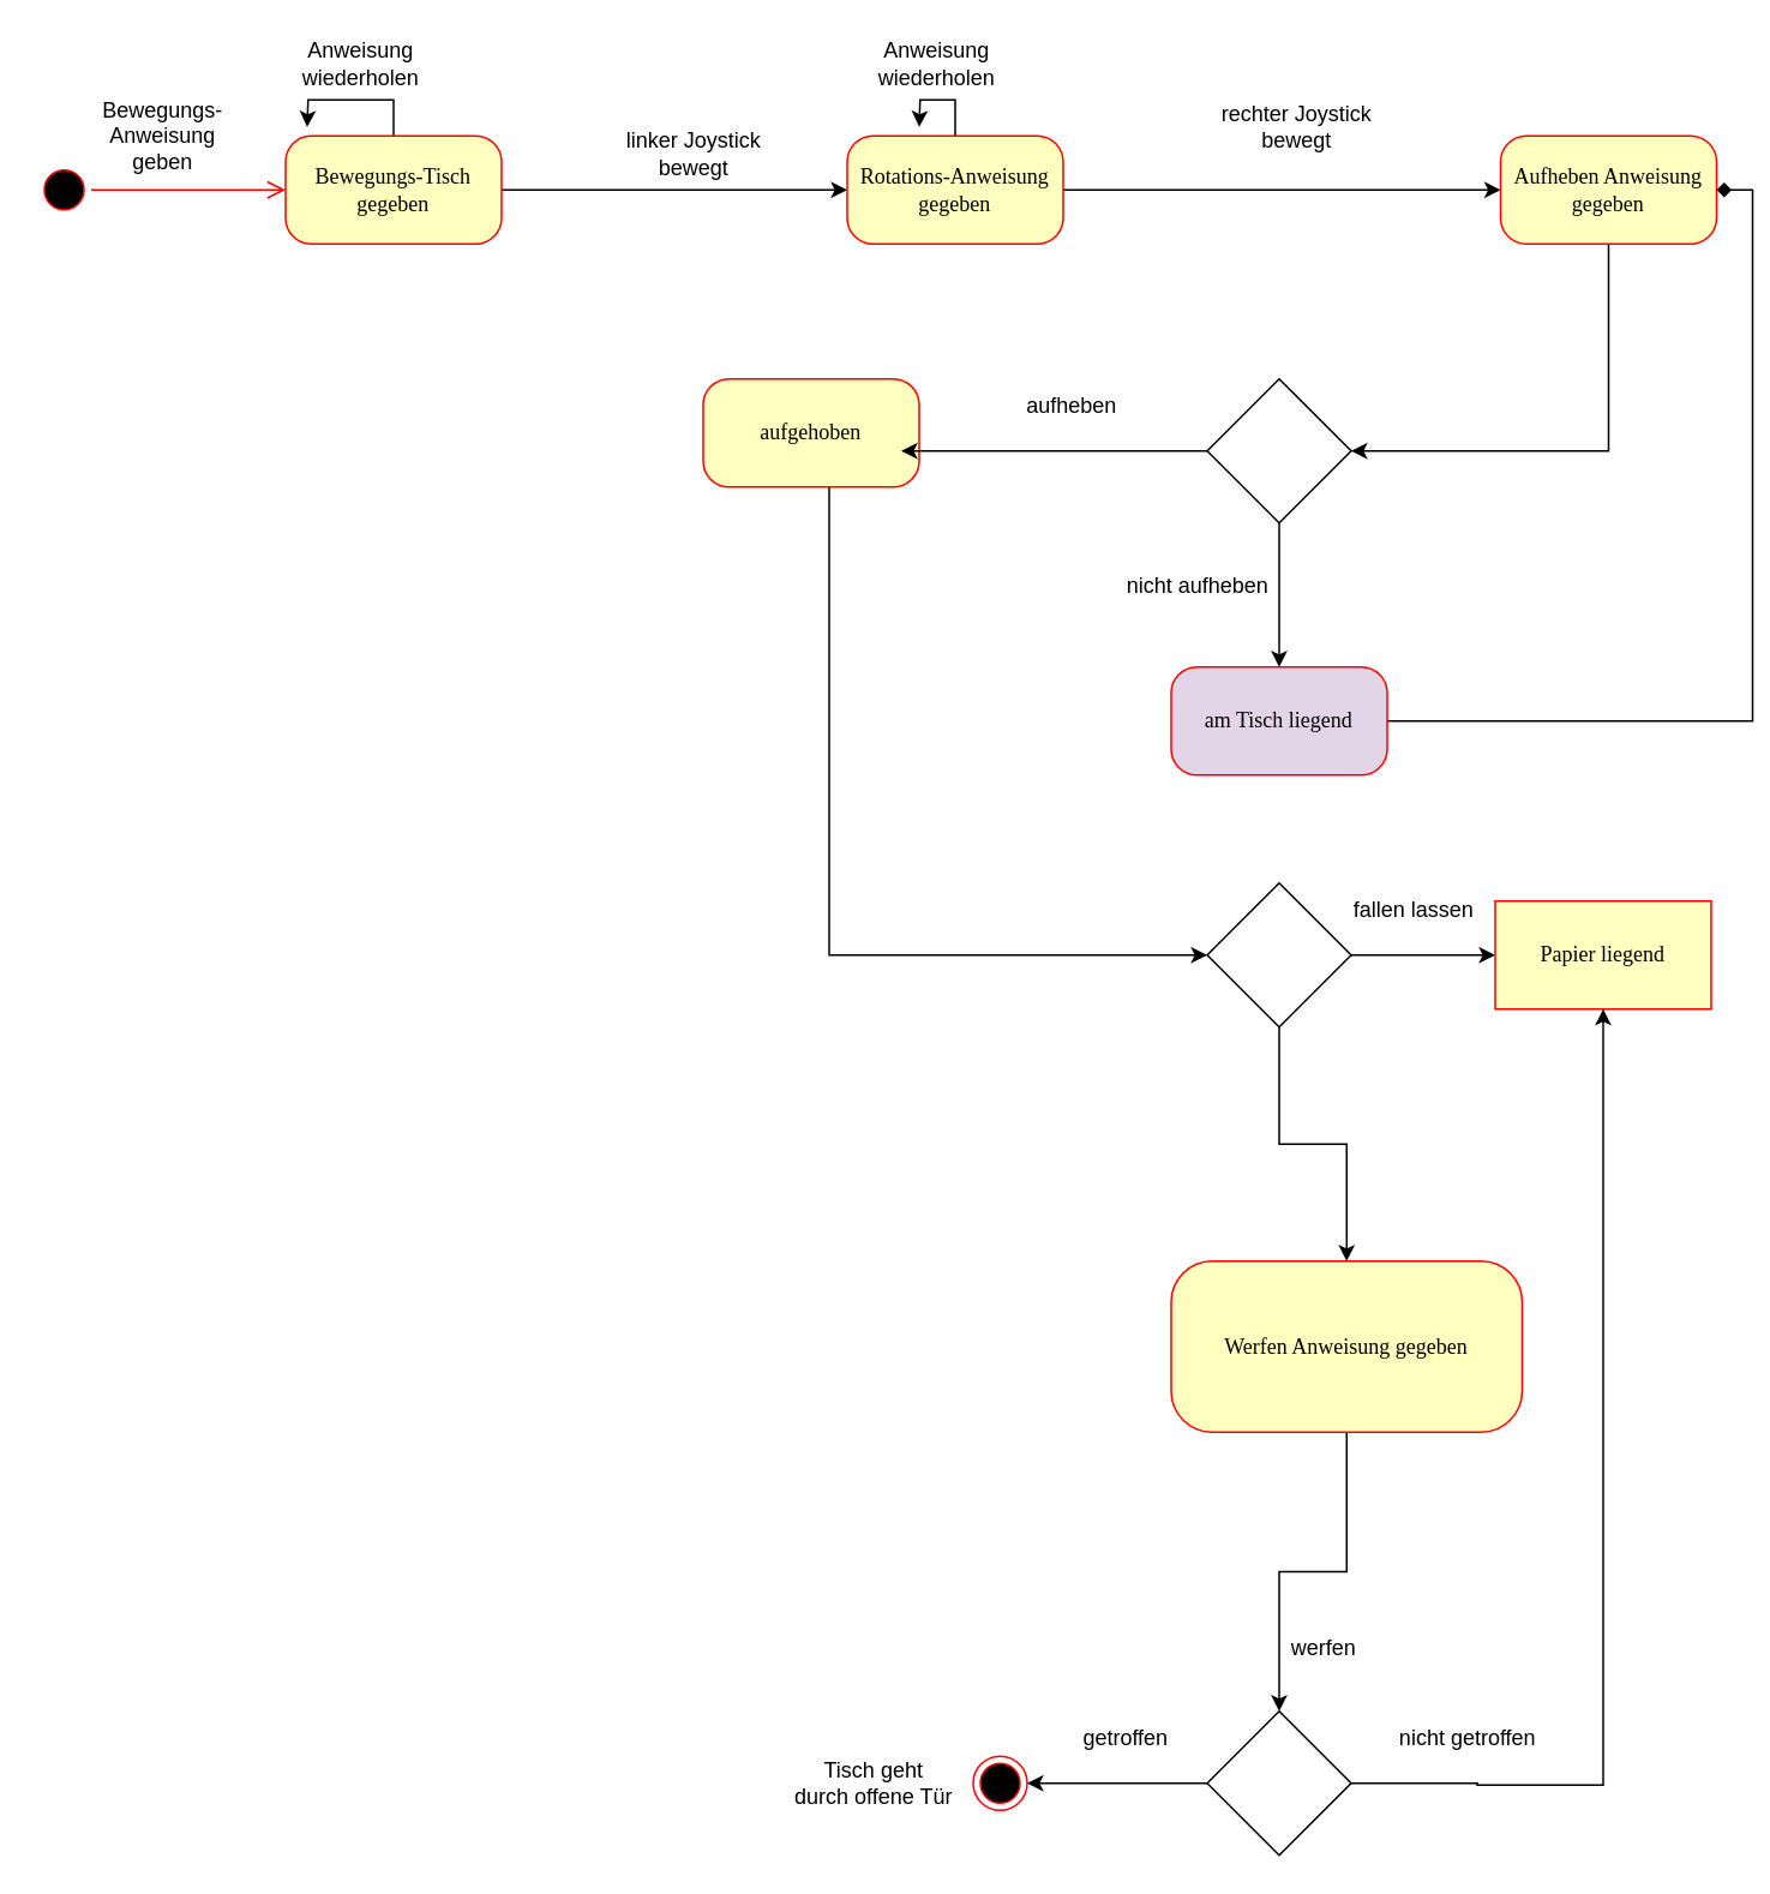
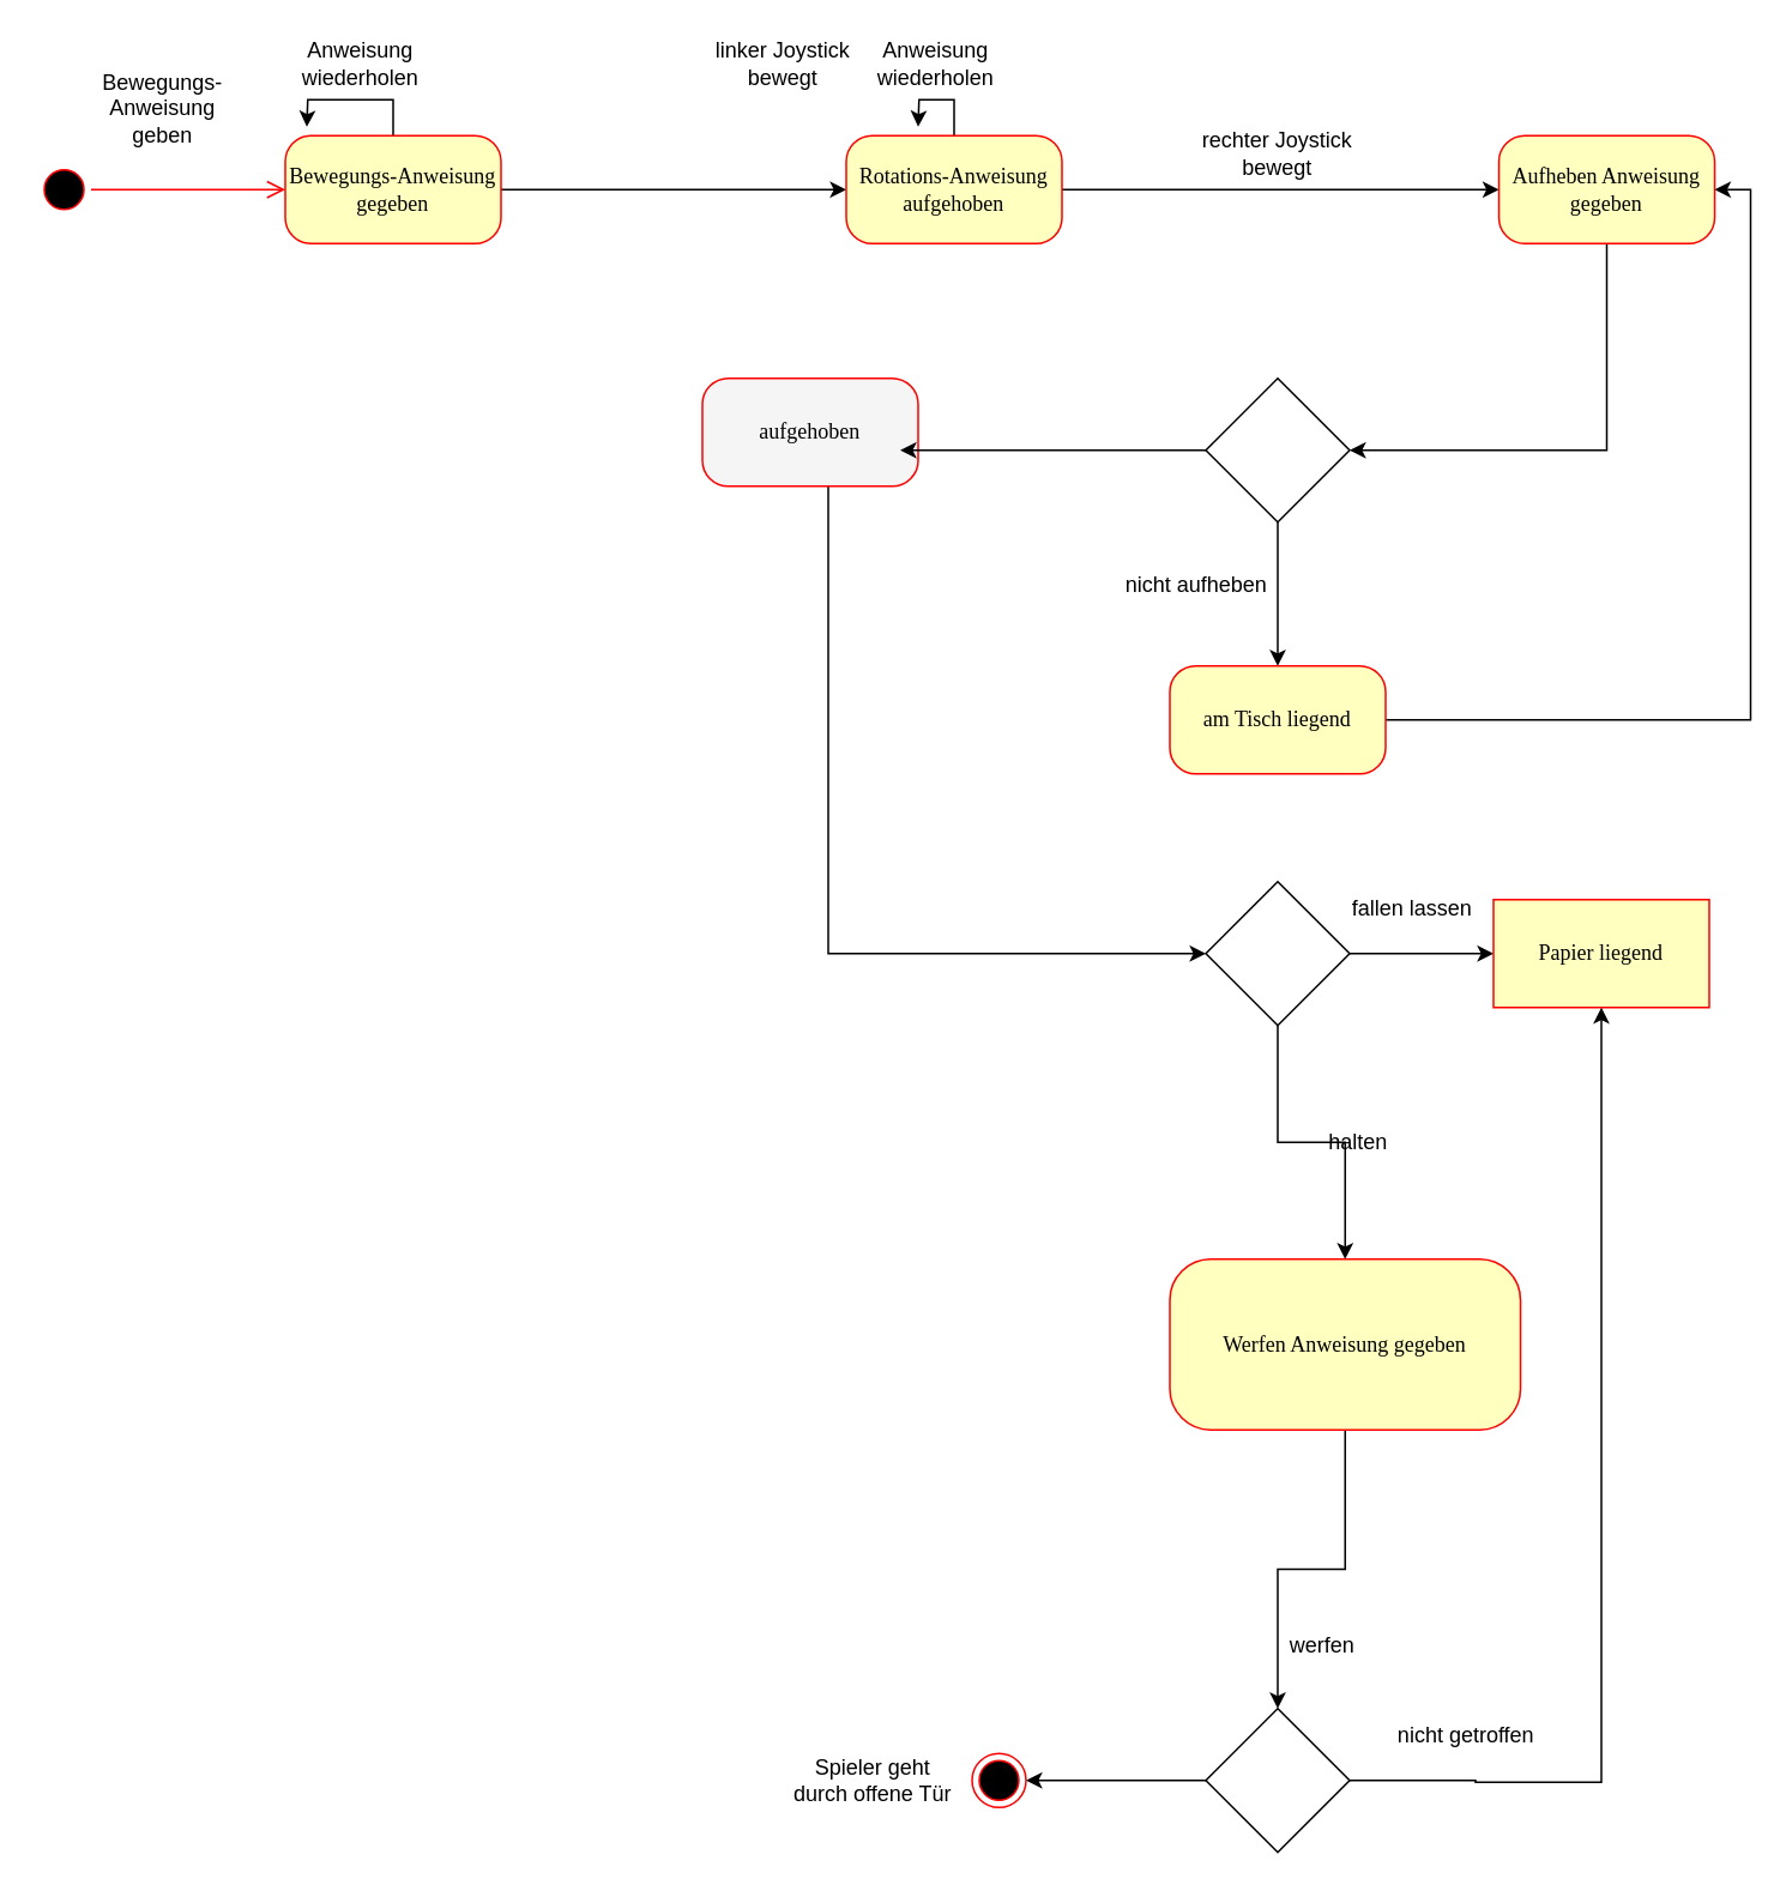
  <mxCell id="0" />
  <mxCell id="1" parent="0" />
  <mxCell id="2" value="" style="ellipse;html=1;shape=startState;fillColor=#000000;strokeColor=#ff0000;rounded=1;shadow=0;comic=0;labelBackgroundColor=none;fontFamily=Verdana;fontSize=12;fontColor=#000000;align=center;direction=south;" vertex="1" parent="1"><mxGeometry x="20" y="90" width="30" height="30" as="geometry" /></mxCell>
  <mxCell id="3" style="edgeStyle=orthogonalEdgeStyle;rounded=0;orthogonalLoop=1;jettySize=auto;html=1;exitX=1;exitY=0.5;exitDx=0;exitDy=0;entryX=0;entryY=0.5;entryDx=0;entryDy=0;" edge="1" parent="1" source="5" target="14"><mxGeometry relative="1" as="geometry"><mxPoint x="390" y="105" as="targetPoint" /></mxGeometry></mxCell>
  <mxCell id="4" style="edgeStyle=orthogonalEdgeStyle;rounded=0;orthogonalLoop=1;jettySize=auto;html=1;" edge="1" parent="1" source="5"><mxGeometry relative="1" as="geometry"><mxPoint x="170" y="70" as="targetPoint" /></mxGeometry></mxCell>
- <mxCell id="5" value="Bewegungs-Tisch gegeben" style="rounded=1;whiteSpace=wrap;html=1;arcSize=24;fillColor=#ffffc0;strokeColor=#ff0000;shadow=0;comic=0;labelBackgroundColor=none;fontFamily=Verdana;fontSize=12;fontColor=#000000;align=center;" vertex="1" parent="1"><mxGeometry x="158" y="75" width="120" height="60" as="geometry" /></mxCell>
+ <mxCell id="5" value="Bewegungs-Anweisung gegeben" style="rounded=1;whiteSpace=wrap;html=1;arcSize=24;fillColor=#ffffc0;strokeColor=#ff0000;shadow=0;comic=0;labelBackgroundColor=none;fontFamily=Verdana;fontSize=12;fontColor=#000000;align=center;" vertex="1" parent="1"><mxGeometry x="158" y="75" width="120" height="60" as="geometry" /></mxCell>
  <mxCell id="6" value="" style="edgeStyle=orthogonalEdgeStyle;html=1;verticalAlign=bottom;endArrow=open;endSize=8;strokeColor=#ff0000;rounded=0;exitX=0.5;exitY=0;exitDx=0;exitDy=0;entryX=0;entryY=0.5;entryDx=0;entryDy=0;" edge="1" parent="1" source="2" target="5"><mxGeometry relative="1" as="geometry"><mxPoint x="500" y="170" as="targetPoint" /><mxPoint x="240" y="190" as="sourcePoint" /></mxGeometry></mxCell>
- <mxCell id="7" value="linker Joystick bewegt" style="text;html=1;align=center;verticalAlign=middle;whiteSpace=wrap;rounded=0;" vertex="1" parent="1"><mxGeometry x="340" y="70" width="90" height="30" as="geometry" /></mxCell>
- <mxCell id="8" value="rechter Joystick bewegt" style="text;html=1;align=center;verticalAlign=middle;whiteSpace=wrap;rounded=0;" vertex="1" parent="1"><mxGeometry x="675" y="55" width="90" height="30" as="geometry" /></mxCell>
- <mxCell id="9" value="Tisch geht durch offene Tür" style="text;html=1;align=center;verticalAlign=middle;whiteSpace=wrap;rounded=0;" vertex="1" parent="1"><mxGeometry x="440" y="975" width="90" height="30" as="geometry" /></mxCell>
+ <mxCell id="7" value="linker Joystick bewegt" style="text;html=1;align=center;verticalAlign=middle;whiteSpace=wrap;rounded=0;" vertex="1" parent="1"><mxGeometry x="390" y="20" width="90" height="30" as="geometry" /></mxCell>
+ <mxCell id="8" value="rechter Joystick bewegt" style="text;html=1;align=center;verticalAlign=middle;whiteSpace=wrap;rounded=0;" vertex="1" parent="1"><mxGeometry x="665" y="70" width="90" height="30" as="geometry" /></mxCell>
+ <mxCell id="9" value="Spieler geht durch offene Tür" style="text;html=1;align=center;verticalAlign=middle;whiteSpace=wrap;rounded=0;" vertex="1" parent="1"><mxGeometry x="440" y="975" width="90" height="30" as="geometry" /></mxCell>
  <mxCell id="10" value="Anweisung wiederholen" style="text;html=1;align=center;verticalAlign=middle;whiteSpace=wrap;rounded=0;" vertex="1" parent="1"><mxGeometry x="170" y="20" width="60" height="30" as="geometry" /></mxCell>
  <mxCell id="11" value="a" style="ellipse;html=1;shape=endState;fillColor=#000000;strokeColor=#ff0000;" vertex="1" parent="1"><mxGeometry x="540" y="975" width="30" height="30" as="geometry" /></mxCell>
  <mxCell id="12" style="edgeStyle=orthogonalEdgeStyle;rounded=0;orthogonalLoop=1;jettySize=auto;html=1;entryX=0;entryY=0.5;entryDx=0;entryDy=0;" edge="1" parent="1" source="14"><mxGeometry relative="1" as="geometry"><mxPoint x="833" y="105" as="targetPoint" /></mxGeometry></mxCell>
  <mxCell id="13" style="edgeStyle=orthogonalEdgeStyle;rounded=0;orthogonalLoop=1;jettySize=auto;html=1;" edge="1" parent="1" source="14"><mxGeometry relative="1" as="geometry"><mxPoint x="510" y="70" as="targetPoint" /></mxGeometry></mxCell>
- <mxCell id="14" value="Rotations-Anweisung gegeben" style="rounded=1;whiteSpace=wrap;html=1;arcSize=24;fillColor=#ffffc0;strokeColor=#ff0000;shadow=0;comic=0;labelBackgroundColor=none;fontFamily=Verdana;fontSize=12;fontColor=#000000;align=center;" vertex="1" parent="1"><mxGeometry x="470" y="75" width="120" height="60" as="geometry" /></mxCell>
+ <mxCell id="14" value="Rotations-Anweisung aufgehoben" style="rounded=1;whiteSpace=wrap;html=1;arcSize=24;fillColor=#ffffc0;strokeColor=#ff0000;shadow=0;comic=0;labelBackgroundColor=none;fontFamily=Verdana;fontSize=12;fontColor=#000000;align=center;" vertex="1" parent="1"><mxGeometry x="470" y="75" width="120" height="60" as="geometry" /></mxCell>
  <mxCell id="15" value="Anweisung wiederholen" style="text;html=1;align=center;verticalAlign=middle;whiteSpace=wrap;rounded=0;" vertex="1" parent="1"><mxGeometry x="490" y="20" width="60" height="30" as="geometry" /></mxCell>
- <mxCell id="16" value="Bewegungs-Anweisung geben" style="text;html=1;align=center;verticalAlign=middle;whiteSpace=wrap;rounded=0;" vertex="1" parent="1"><mxGeometry x="60" y="60" width="60" height="30" as="geometry" /></mxCell>
+ <mxCell id="16" value="Bewegungs-Anweisung geben" style="text;html=1;align=center;verticalAlign=middle;whiteSpace=wrap;rounded=0;" vertex="1" parent="1"><mxGeometry x="60" y="45" width="60" height="30" as="geometry" /></mxCell>
  <mxCell id="17" style="edgeStyle=orthogonalEdgeStyle;rounded=0;orthogonalLoop=1;jettySize=auto;html=1;entryX=1;entryY=0.5;entryDx=0;entryDy=0;" edge="1" parent="1" source="18" target="20"><mxGeometry relative="1" as="geometry"><mxPoint x="893" y="250" as="targetPoint" /><Array as="points"><mxPoint x="893" y="250" /></Array></mxGeometry></mxCell>
  <mxCell id="18" value="Aufheben Anweisung gegeben" style="rounded=1;whiteSpace=wrap;html=1;arcSize=24;fillColor=#ffffc0;strokeColor=#ff0000;shadow=0;comic=0;labelBackgroundColor=none;fontFamily=Verdana;fontSize=12;fontColor=#000000;align=center;" vertex="1" parent="1"><mxGeometry x="833" y="75" width="120" height="60" as="geometry" /></mxCell>
  <mxCell id="19" style="edgeStyle=orthogonalEdgeStyle;rounded=0;orthogonalLoop=1;jettySize=auto;html=1;entryX=0.5;entryY=0;entryDx=0;entryDy=0;" edge="1" parent="1" source="20" target="25"><mxGeometry relative="1" as="geometry" /></mxCell>
  <mxCell id="20" value="" style="rhombus;whiteSpace=wrap;html=1;" vertex="1" parent="1"><mxGeometry x="670" y="210" width="80" height="80" as="geometry" /></mxCell>
  <mxCell id="21" style="edgeStyle=orthogonalEdgeStyle;rounded=0;orthogonalLoop=1;jettySize=auto;html=1;entryX=0;entryY=0.5;entryDx=0;entryDy=0;" edge="1" parent="1" source="22" target="30"><mxGeometry relative="1" as="geometry"><mxPoint x="450" y="530" as="targetPoint" /><Array as="points"><mxPoint x="460" y="530" /></Array></mxGeometry></mxCell>
- <mxCell id="22" value="aufgehoben" style="rounded=1;whiteSpace=wrap;html=1;arcSize=24;fillColor=#ffffc0;strokeColor=#ff0000;shadow=0;comic=0;labelBackgroundColor=none;fontFamily=Verdana;fontSize=12;fontColor=#000000;align=center;" vertex="1" parent="1"><mxGeometry x="390" y="210" width="120" height="60" as="geometry" /></mxCell>
+ <mxCell id="22" value="aufgehoben" style="rounded=1;whiteSpace=wrap;html=1;arcSize=24;fillColor=#f5f5f5;strokeColor=#ff0000;shadow=0;comic=0;labelBackgroundColor=none;fontFamily=Verdana;fontSize=12;fontColor=#000000;align=center;" vertex="1" parent="1"><mxGeometry x="390" y="210" width="120" height="60" as="geometry" /></mxCell>
  <mxCell id="23" style="edgeStyle=orthogonalEdgeStyle;rounded=0;orthogonalLoop=1;jettySize=auto;html=1;entryX=0.917;entryY=0.667;entryDx=0;entryDy=0;entryPerimeter=0;" edge="1" parent="1" source="20" target="22"><mxGeometry relative="1" as="geometry" /></mxCell>
- <mxCell id="24" style="edgeStyle=orthogonalEdgeStyle;rounded=0;orthogonalLoop=1;jettySize=auto;html=1;entryX=1;entryY=0.5;entryDx=0;entryDy=0;endArrow=diamond;" edge="1" parent="1" source="25" target="18"><mxGeometry relative="1" as="geometry"><mxPoint x="1020" y="110" as="targetPoint" /></mxGeometry></mxCell>
- <mxCell id="25" value="am Tisch liegend" style="rounded=1;whiteSpace=wrap;html=1;arcSize=24;fillColor=#e1d5e7;strokeColor=#ff0000;shadow=0;comic=0;labelBackgroundColor=none;fontFamily=Verdana;fontSize=12;fontColor=#000000;align=center;" vertex="1" parent="1"><mxGeometry x="650" y="370" width="120" height="60" as="geometry" /></mxCell>
- <mxCell id="26" value="aufheben" style="text;html=1;align=center;verticalAlign=middle;whiteSpace=wrap;rounded=0;" vertex="1" parent="1"><mxGeometry x="550" y="210" width="90" height="30" as="geometry" /></mxCell>
+ <mxCell id="24" style="edgeStyle=orthogonalEdgeStyle;rounded=0;orthogonalLoop=1;jettySize=auto;html=1;entryX=1;entryY=0.5;entryDx=0;entryDy=0;" edge="1" parent="1" source="25" target="18"><mxGeometry relative="1" as="geometry"><mxPoint x="1020" y="110" as="targetPoint" /></mxGeometry></mxCell>
+ <mxCell id="25" value="am Tisch liegend" style="rounded=1;whiteSpace=wrap;html=1;arcSize=24;fillColor=#ffffc0;strokeColor=#ff0000;shadow=0;comic=0;labelBackgroundColor=none;fontFamily=Verdana;fontSize=12;fontColor=#000000;align=center;" vertex="1" parent="1"><mxGeometry x="650" y="370" width="120" height="60" as="geometry" /></mxCell>
  <mxCell id="27" value="nicht aufheben" style="text;html=1;align=center;verticalAlign=middle;whiteSpace=wrap;rounded=0;" vertex="1" parent="1"><mxGeometry x="620" y="310" width="90" height="30" as="geometry" /></mxCell>
  <mxCell id="28" style="edgeStyle=orthogonalEdgeStyle;rounded=0;orthogonalLoop=1;jettySize=auto;html=1;entryX=0.5;entryY=0;entryDx=0;entryDy=0;" edge="1" parent="1" source="30" target="35"><mxGeometry relative="1" as="geometry"><mxPoint x="710" y="640" as="targetPoint" /></mxGeometry></mxCell>
  <mxCell id="29" style="edgeStyle=orthogonalEdgeStyle;rounded=0;orthogonalLoop=1;jettySize=auto;html=1;entryX=0;entryY=0.5;entryDx=0;entryDy=0;" edge="1" parent="1" source="30" target="31"><mxGeometry relative="1" as="geometry" /></mxCell>
  <mxCell id="30" value="" style="rhombus;whiteSpace=wrap;html=1;" vertex="1" parent="1"><mxGeometry x="670" y="490" width="80" height="80" as="geometry" /></mxCell>
  <mxCell id="31" value="Papier liegend" style="whiteSpace=wrap;html=1;arcSize=24;fillColor=#ffffc0;strokeColor=#ff0000;shadow=0;comic=0;labelBackgroundColor=none;fontFamily=Verdana;fontSize=12;fontColor=#000000;align=center;rounded=0;" vertex="1" parent="1"><mxGeometry x="830" y="500" width="120" height="60" as="geometry" /></mxCell>
  <mxCell id="32" value="fallen lassen" style="text;html=1;align=center;verticalAlign=middle;whiteSpace=wrap;rounded=0;" vertex="1" parent="1"><mxGeometry x="740" y="490" width="90" height="30" as="geometry" /></mxCell>
+ <mxCell id="33" value="halten" style="text;html=1;align=center;verticalAlign=middle;whiteSpace=wrap;rounded=0;" vertex="1" parent="1"><mxGeometry x="710" y="620" width="90" height="30" as="geometry" /></mxCell>
  <mxCell id="34" style="edgeStyle=orthogonalEdgeStyle;rounded=0;orthogonalLoop=1;jettySize=auto;html=1;" edge="1" parent="1" source="35" target="38"><mxGeometry relative="1" as="geometry" /></mxCell>
  <mxCell id="35" value="Werfen Anweisung gegeben" style="rounded=1;whiteSpace=wrap;html=1;arcSize=24;fillColor=#ffffc0;strokeColor=#ff0000;shadow=0;comic=0;labelBackgroundColor=none;fontFamily=Verdana;fontSize=12;fontColor=#000000;align=center;" vertex="1" parent="1"><mxGeometry x="650" y="700" width="195" height="95" as="geometry" /></mxCell>
  <mxCell id="36" style="edgeStyle=orthogonalEdgeStyle;rounded=0;orthogonalLoop=1;jettySize=auto;html=1;" edge="1" parent="1" source="38" target="31"><mxGeometry relative="1" as="geometry"><mxPoint x="890" y="990" as="targetPoint" /><Array as="points"><mxPoint x="820" y="990" /><mxPoint x="820" y="991" /><mxPoint x="890" y="991" /></Array></mxGeometry></mxCell>
  <mxCell id="37" style="edgeStyle=orthogonalEdgeStyle;rounded=0;orthogonalLoop=1;jettySize=auto;html=1;entryX=1;entryY=0.5;entryDx=0;entryDy=0;" edge="1" parent="1" source="38" target="11"><mxGeometry relative="1" as="geometry"><mxPoint x="560" y="990" as="targetPoint" /></mxGeometry></mxCell>
  <mxCell id="38" value="" style="rhombus;whiteSpace=wrap;html=1;" vertex="1" parent="1"><mxGeometry x="670" y="950" width="80" height="80" as="geometry" /></mxCell>
  <mxCell id="39" value="nicht getroffen" style="text;html=1;align=center;verticalAlign=middle;whiteSpace=wrap;rounded=0;" vertex="1" parent="1"><mxGeometry x="770" y="950" width="90" height="30" as="geometry" /></mxCell>
- <mxCell id="40" value="getroffen" style="text;html=1;align=center;verticalAlign=middle;whiteSpace=wrap;rounded=0;" vertex="1" parent="1"><mxGeometry x="580" y="950" width="90" height="30" as="geometry" /></mxCell>
  <mxCell id="41" value="werfen" style="text;html=1;align=center;verticalAlign=middle;whiteSpace=wrap;rounded=0;" vertex="1" parent="1"><mxGeometry x="690" y="900" width="90" height="30" as="geometry" /></mxCell>
